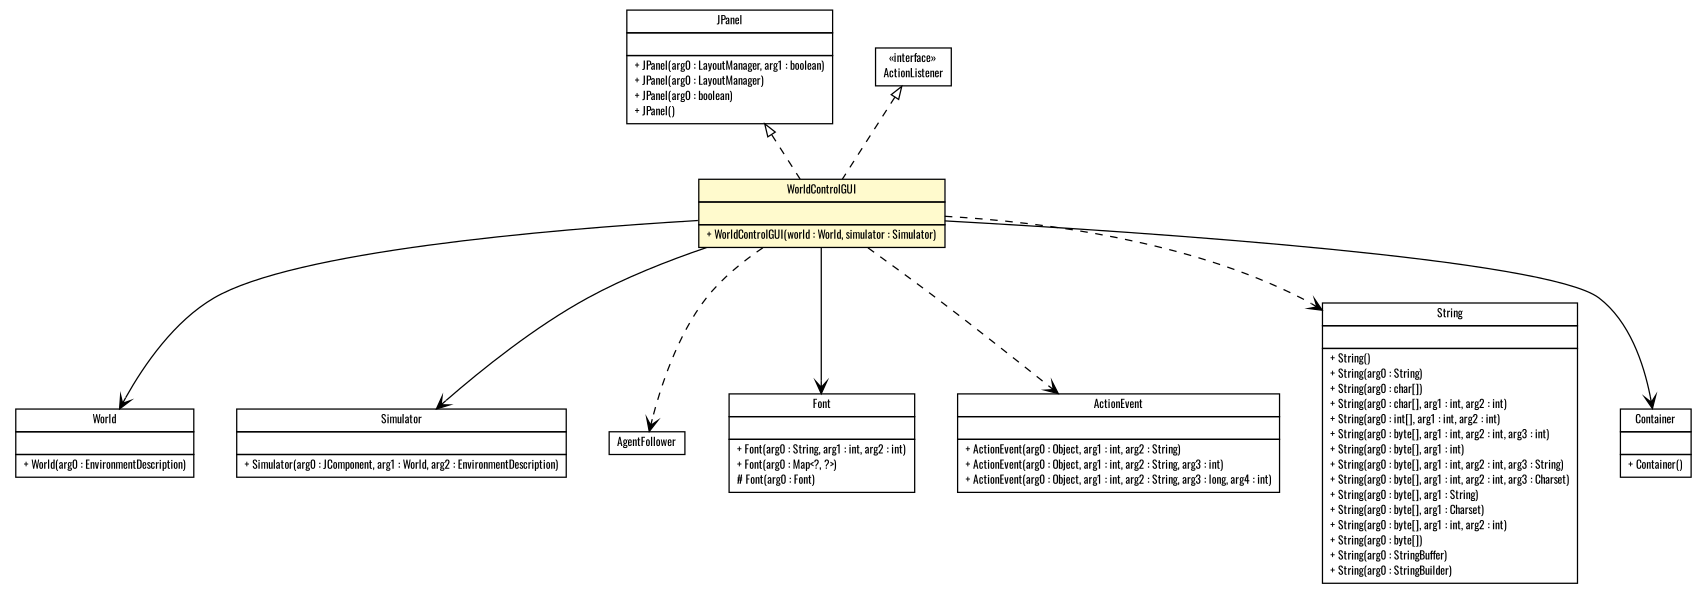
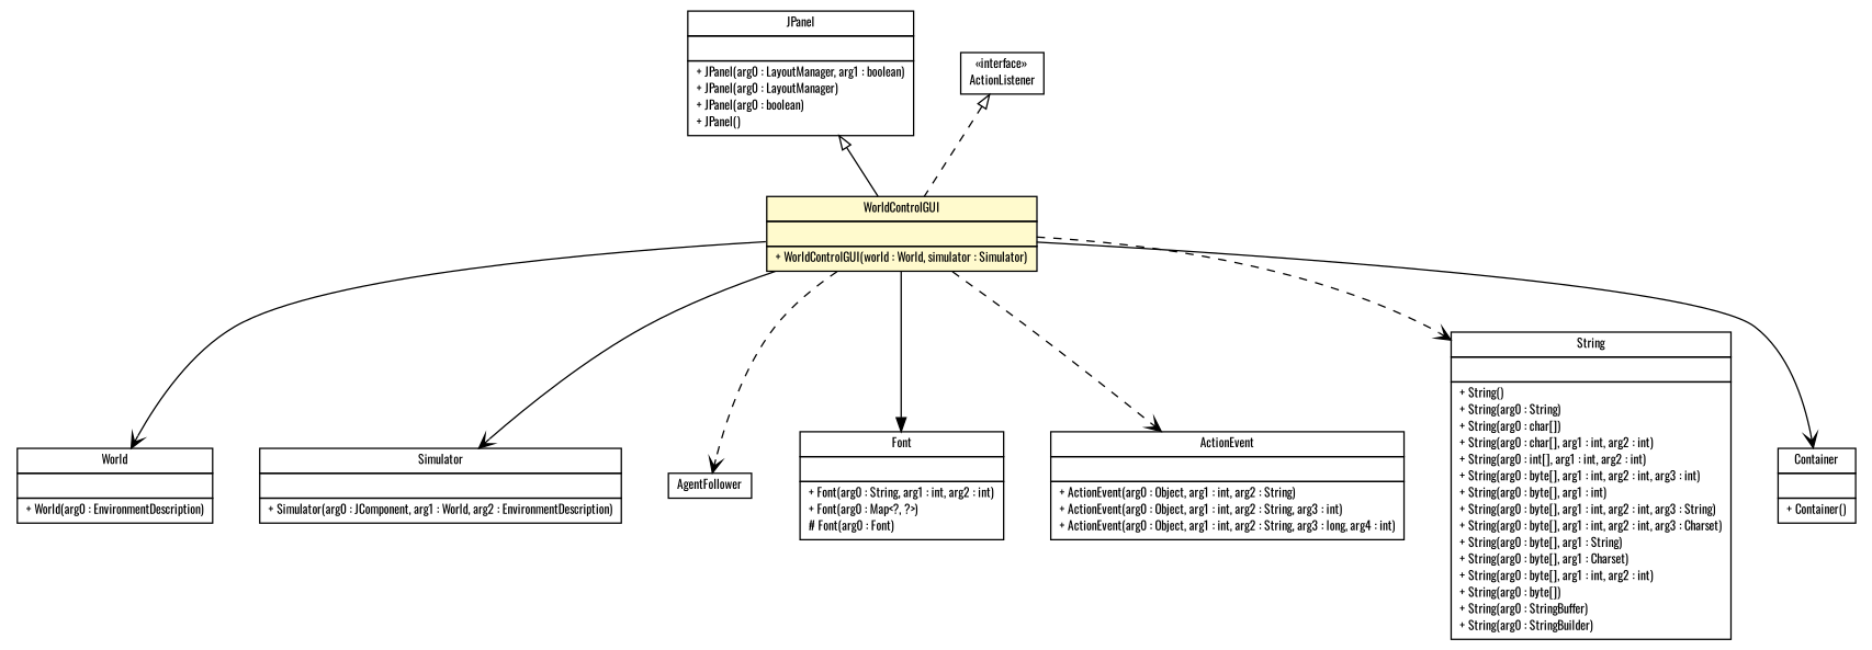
  digraph {
    fontname=Oswald
    nodesep=0.25
    ranksep=0.5
    node [fontcolor=black fontname=Oswald fontsize=9.0 shape=plaintext]
    edge [arrowhead=open color=black fontcolor=black fontname=Oswald fontsize=10.0 headport=p labelfontname=Helvetica labelfontsize=10 tailport=p]
    n1 [label=<<table title="es.upm.dit.gsi.gsilejos.simbad.gui.WorldControlGUI" border="0" cellborder="1" cellspacing="0" cellpadding="2" port="p" bgcolor="lemonChiffon" href="./WorldControlGUI.html"> 		<tr><td><table border="0" cellspacing="0" cellpadding="1"> <tr><td align="center" balign="center"> WorldControlGUI </td></tr> 		</table></td></tr> 		<tr><td><table border="0" cellspacing="0" cellpadding="1"> <tr><td align="left" balign="left">  </td></tr> 		</table></td></tr> 		<tr><td><table border="0" cellspacing="0" cellpadding="1"> <tr><td align="left" balign="left"> + WorldControlGUI(world : World, simulator : Simulator) </td></tr> 		</table></td></tr> 		</table>>]
    n2 [label=<<table title="simbad.sim.World" border="0" cellborder="1" cellspacing="0" cellpadding="2" port="p" href="http://java.sun.com/j2se/1.4.2/docs/api/simbad/sim/World.html"> 		<tr><td><table border="0" cellspacing="0" cellpadding="1"> <tr><td align="center" balign="center"> World </td></tr> 		</table></td></tr> 		<tr><td><table border="0" cellspacing="0" cellpadding="1"> <tr><td align="left" balign="left">  </td></tr> 		</table></td></tr> 		<tr><td><table border="0" cellspacing="0" cellpadding="1"> <tr><td align="left" balign="left"> + World(arg0 : EnvironmentDescription) </td></tr> 		</table></td></tr> 		</table>>]
    n3 [label=<<table title="simbad.sim.Simulator" border="0" cellborder="1" cellspacing="0" cellpadding="2" port="p" href="http://java.sun.com/j2se/1.4.2/docs/api/simbad/sim/Simulator.html"> 		<tr><td><table border="0" cellspacing="0" cellpadding="1"> <tr><td align="center" balign="center"> Simulator </td></tr> 		</table></td></tr> 		<tr><td><table border="0" cellspacing="0" cellpadding="1"> <tr><td align="left" balign="left">  </td></tr> 		</table></td></tr> 		<tr><td><table border="0" cellspacing="0" cellpadding="1"> <tr><td align="left" balign="left"> + Simulator(arg0 : JComponent, arg1 : World, arg2 : EnvironmentDescription) </td></tr> 		</table></td></tr> 		</table>>]
    n4 [label=<<table title="es.upm.dit.gsi.gsilejos.simbad.gui.AgentFollower" border="0" cellborder="1" cellspacing="0" cellpadding="2" port="p" href="http://java.sun.com/j2se/1.4.2/docs/api/es/upm/dit/gsi/gsilejos/simbad/gui/AgentFollower.html"> 		<tr><td><table border="0" cellspacing="0" cellpadding="1"> <tr><td align="center" balign="center"> AgentFollower </td></tr> 		</table></td></tr> 		</table>>]
    n5 [label=<<table title="java.awt.Font" border="0" cellborder="1" cellspacing="0" cellpadding="2" port="p" href="http://java.sun.com/j2se/1.4.2/docs/api/java/awt/Font.html"> 		<tr><td><table border="0" cellspacing="0" cellpadding="1"> <tr><td align="center" balign="center"> Font </td></tr> 		</table></td></tr> 		<tr><td><table border="0" cellspacing="0" cellpadding="1"> <tr><td align="left" balign="left">  </td></tr> 		</table></td></tr> 		<tr><td><table border="0" cellspacing="0" cellpadding="1"> <tr><td align="left" balign="left"> + Font(arg0 : String, arg1 : int, arg2 : int) </td></tr> <tr><td align="left" balign="left"> + Font(arg0 : Map&lt;?, ?&gt;) </td></tr> <tr><td align="left" balign="left"> # Font(arg0 : Font) </td></tr> 		</table></td></tr> 		</table>>]
    n6 [label=<<table title="java.awt.event.ActionEvent" border="0" cellborder="1" cellspacing="0" cellpadding="2" port="p" href="http://java.sun.com/j2se/1.4.2/docs/api/java/awt/event/ActionEvent.html"> 		<tr><td><table border="0" cellspacing="0" cellpadding="1"> <tr><td align="center" balign="center"> ActionEvent </td></tr> 		</table></td></tr> 		<tr><td><table border="0" cellspacing="0" cellpadding="1"> <tr><td align="left" balign="left">  </td></tr> 		</table></td></tr> 		<tr><td><table border="0" cellspacing="0" cellpadding="1"> <tr><td align="left" balign="left"> + ActionEvent(arg0 : Object, arg1 : int, arg2 : String) </td></tr> <tr><td align="left" balign="left"> + ActionEvent(arg0 : Object, arg1 : int, arg2 : String, arg3 : int) </td></tr> <tr><td align="left" balign="left"> + ActionEvent(arg0 : Object, arg1 : int, arg2 : String, arg3 : long, arg4 : int) </td></tr> 		</table></td></tr> 		</table>>]
    n7 [label=<<table title="java.lang.String" border="0" cellborder="1" cellspacing="0" cellpadding="2" port="p" href="http://java.sun.com/j2se/1.4.2/docs/api/java/lang/String.html"> 		<tr><td><table border="0" cellspacing="0" cellpadding="1"> <tr><td align="center" balign="center"> String </td></tr> 		</table></td></tr> 		<tr><td><table border="0" cellspacing="0" cellpadding="1"> <tr><td align="left" balign="left">  </td></tr> 		</table></td></tr> 		<tr><td><table border="0" cellspacing="0" cellpadding="1"> <tr><td align="left" balign="left"> + String() </td></tr> <tr><td align="left" balign="left"> + String(arg0 : String) </td></tr> <tr><td align="left" balign="left"> + String(arg0 : char[]) </td></tr> <tr><td align="left" balign="left"> + String(arg0 : char[], arg1 : int, arg2 : int) </td></tr> <tr><td align="left" balign="left"> + String(arg0 : int[], arg1 : int, arg2 : int) </td></tr> <tr><td align="left" balign="left"> + String(arg0 : byte[], arg1 : int, arg2 : int, arg3 : int) </td></tr> <tr><td align="left" balign="left"> + String(arg0 : byte[], arg1 : int) </td></tr> <tr><td align="left" balign="left"> + String(arg0 : byte[], arg1 : int, arg2 : int, arg3 : String) </td></tr> <tr><td align="left" balign="left"> + String(arg0 : byte[], arg1 : int, arg2 : int, arg3 : Charset) </td></tr> <tr><td align="left" balign="left"> + String(arg0 : byte[], arg1 : String) </td></tr> <tr><td align="left" balign="left"> + String(arg0 : byte[], arg1 : Charset) </td></tr> <tr><td align="left" balign="left"> + String(arg0 : byte[], arg1 : int, arg2 : int) </td></tr> <tr><td align="left" balign="left"> + String(arg0 : byte[]) </td></tr> <tr><td align="left" balign="left"> + String(arg0 : StringBuffer) </td></tr> <tr><td align="left" balign="left"> + String(arg0 : StringBuilder) </td></tr> 		</table></td></tr> 		</table>>]
    n8 [label=<<table title="java.awt.Container" border="0" cellborder="1" cellspacing="0" cellpadding="2" port="p" href="http://java.sun.com/j2se/1.4.2/docs/api/java/awt/Container.html"> 		<tr><td><table border="0" cellspacing="0" cellpadding="1"> <tr><td align="center" balign="center"> Container </td></tr> 		</table></td></tr> 		<tr><td><table border="0" cellspacing="0" cellpadding="1"> <tr><td align="left" balign="left">  </td></tr> 		</table></td></tr> 		<tr><td><table border="0" cellspacing="0" cellpadding="1"> <tr><td align="left" balign="left"> + Container() </td></tr> 		</table></td></tr> 		</table>>]
    n9 [label=<<table title="javax.swing.JPanel" border="0" cellborder="1" cellspacing="0" cellpadding="2" port="p" href="http://java.sun.com/j2se/1.4.2/docs/api/javax/swing/JPanel.html"> 		<tr><td><table border="0" cellspacing="0" cellpadding="1"> <tr><td align="center" balign="center"> JPanel </td></tr> 		</table></td></tr> 		<tr><td><table border="0" cellspacing="0" cellpadding="1"> <tr><td align="left" balign="left">  </td></tr> 		</table></td></tr> 		<tr><td><table border="0" cellspacing="0" cellpadding="1"> <tr><td align="left" balign="left"> + JPanel(arg0 : LayoutManager, arg1 : boolean) </td></tr> <tr><td align="left" balign="left"> + JPanel(arg0 : LayoutManager) </td></tr> <tr><td align="left" balign="left"> + JPanel(arg0 : boolean) </td></tr> <tr><td align="left" balign="left"> + JPanel() </td></tr> 		</table></td></tr> 		</table>>]
    n10 [label=<<table title="java.awt.event.ActionListener" border="0" cellborder="1" cellspacing="0" cellpadding="2" port="p" href="http://java.sun.com/j2se/1.4.2/docs/api/java/awt/event/ActionListener.html"> 		<tr><td><table border="0" cellspacing="0" cellpadding="1"> <tr><td align="center" balign="center"> &#171;interface&#187; </td></tr> <tr><td align="center" balign="center"> ActionListener </td></tr> 		</table></td></tr> 		</table>>]
    n1 -> n2
    n1 -> n3
    n1 -> n4 [style=dashed]
-   n1 -> n5
+   n1 -> n5 [arrowhead=normal]
    n1 -> n6 [style=dashed]
    n1 -> n7 [style=dashed]
    n1 -> n8 [style=solid]
-   n9 -> n1 [arrowtail=empty dir=back fontsize=10 style=dashed arrowhead="" color="" fontcolor=""]
+   n9 -> n1 [arrowtail=empty dir=back fontsize=10 arrowhead="" color="" fontcolor=""]
    n10 -> n1 [arrowtail=empty dir=back fontsize=10 style=dashed arrowhead="" color="" fontcolor=""]
  }
